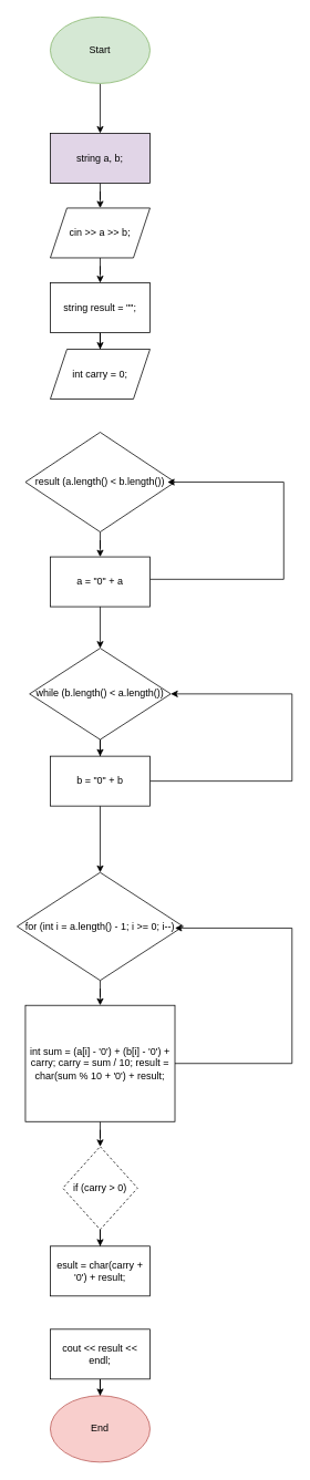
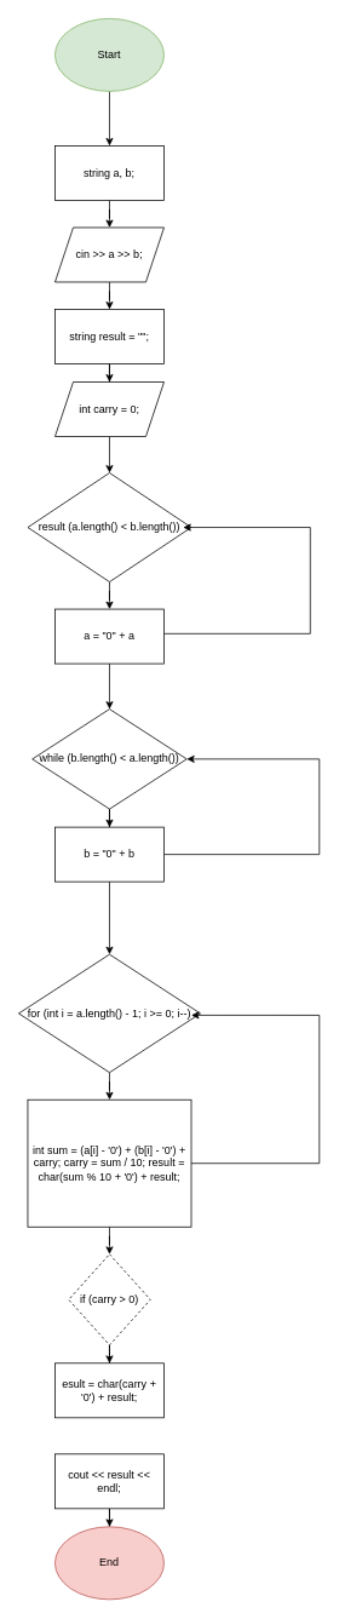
  <mxCell id="0" />
  <mxCell id="1" parent="0" />
  <mxCell id="2" style="edgeStyle=orthogonalEdgeStyle;rounded=0;orthogonalLoop=1;jettySize=auto;html=1;" edge="1" parent="1" source="3" target="5"><mxGeometry relative="1" as="geometry"><mxPoint x="120" y="190" as="targetPoint" /></mxGeometry></mxCell>
  <mxCell id="3" value="Start" style="ellipse;whiteSpace=wrap;html=1;fillColor=#d5e8d4;strokeColor=#82b366;" vertex="1" parent="1"><mxGeometry x="60" y="20" width="120" height="80" as="geometry" /></mxCell>
  <mxCell id="4" style="edgeStyle=orthogonalEdgeStyle;rounded=0;orthogonalLoop=1;jettySize=auto;html=1;" edge="1" parent="1" source="5" target="7"><mxGeometry relative="1" as="geometry"><mxPoint x="120" y="260" as="targetPoint" /></mxGeometry></mxCell>
- <mxCell id="5" value="string a, b;" style="rounded=0;whiteSpace=wrap;html=1;fillColor=#e1d5e7;" vertex="1" parent="1"><mxGeometry x="60" y="160" width="120" height="60" as="geometry" /></mxCell>
+ <mxCell id="5" value="string a, b;" style="rounded=0;whiteSpace=wrap;html=1;" vertex="1" parent="1"><mxGeometry x="60" y="160" width="120" height="60" as="geometry" /></mxCell>
  <mxCell id="6" style="edgeStyle=orthogonalEdgeStyle;rounded=0;orthogonalLoop=1;jettySize=auto;html=1;" edge="1" parent="1" source="7" target="9"><mxGeometry relative="1" as="geometry"><mxPoint x="120" y="360" as="targetPoint" /></mxGeometry></mxCell>
  <mxCell id="7" value="cin &gt;&gt; a &gt;&gt; b;" style="shape=parallelogram;perimeter=parallelogramPerimeter;whiteSpace=wrap;html=1;fixedSize=1;" vertex="1" parent="1"><mxGeometry x="60" y="250" width="120" height="60" as="geometry" /></mxCell>
  <mxCell id="8" style="edgeStyle=orthogonalEdgeStyle;rounded=0;orthogonalLoop=1;jettySize=auto;html=1;" edge="1" parent="1" source="9" target="11"><mxGeometry relative="1" as="geometry"><mxPoint x="120" y="440" as="targetPoint" /></mxGeometry></mxCell>
  <mxCell id="9" value="string result = &quot;&quot;;" style="rounded=0;whiteSpace=wrap;html=1;" vertex="1" parent="1"><mxGeometry x="60" y="340" width="120" height="60" as="geometry" /></mxCell>
+ <mxCell id="10" style="edgeStyle=orthogonalEdgeStyle;rounded=0;orthogonalLoop=1;jettySize=auto;html=1;" edge="1" parent="1" source="11" target="13"><mxGeometry relative="1" as="geometry"><mxPoint x="120" y="540" as="targetPoint" /></mxGeometry></mxCell>
  <mxCell id="11" value="int carry = 0;" style="shape=parallelogram;perimeter=parallelogramPerimeter;whiteSpace=wrap;html=1;fixedSize=1;" vertex="1" parent="1"><mxGeometry x="60" y="420" width="120" height="60" as="geometry" /></mxCell>
  <mxCell id="12" style="edgeStyle=orthogonalEdgeStyle;rounded=0;orthogonalLoop=1;jettySize=auto;html=1;" edge="1" parent="1" source="13" target="16"><mxGeometry relative="1" as="geometry"><mxPoint x="120" y="700" as="targetPoint" /></mxGeometry></mxCell>
  <mxCell id="13" value="result (a.length() &lt; b.length())" style="rhombus;whiteSpace=wrap;html=1;" vertex="1" parent="1"><mxGeometry x="30" y="520" width="180" height="120" as="geometry" /></mxCell>
  <mxCell id="14" style="edgeStyle=orthogonalEdgeStyle;rounded=0;orthogonalLoop=1;jettySize=auto;html=1;entryX=0.95;entryY=0.525;entryDx=0;entryDy=0;entryPerimeter=0;" edge="1" parent="1"><mxGeometry relative="1" as="geometry"><mxPoint x="201" y="580" as="targetPoint" /><mxPoint x="180" y="697" as="sourcePoint" /><Array as="points"><mxPoint x="341" y="697" /><mxPoint x="341" y="580" /></Array></mxGeometry></mxCell>
  <mxCell id="15" style="edgeStyle=orthogonalEdgeStyle;rounded=0;orthogonalLoop=1;jettySize=auto;html=1;" edge="1" parent="1" source="16" target="18"><mxGeometry relative="1" as="geometry"><mxPoint x="120" y="800" as="targetPoint" /></mxGeometry></mxCell>
  <mxCell id="16" value="a = &quot;0&quot; + a" style="rounded=0;whiteSpace=wrap;html=1;" vertex="1" parent="1"><mxGeometry x="60" y="670" width="120" height="60" as="geometry" /></mxCell>
  <mxCell id="17" style="edgeStyle=orthogonalEdgeStyle;rounded=0;orthogonalLoop=1;jettySize=auto;html=1;" edge="1" parent="1" source="18" target="21"><mxGeometry relative="1" as="geometry"><mxPoint x="120" y="940" as="targetPoint" /></mxGeometry></mxCell>
  <mxCell id="18" value="while (b.length() &lt; a.length())" style="rhombus;whiteSpace=wrap;html=1;" vertex="1" parent="1"><mxGeometry x="35" y="780" width="170" height="110" as="geometry" /></mxCell>
  <mxCell id="19" style="edgeStyle=orthogonalEdgeStyle;rounded=0;orthogonalLoop=1;jettySize=auto;html=1;entryX=1;entryY=0.5;entryDx=0;entryDy=0;" edge="1" parent="1" source="21" target="18"><mxGeometry relative="1" as="geometry"><mxPoint x="350" y="810" as="targetPoint" /><Array as="points"><mxPoint x="351" y="940" /><mxPoint x="351" y="835" /></Array></mxGeometry></mxCell>
  <mxCell id="20" style="edgeStyle=orthogonalEdgeStyle;rounded=0;orthogonalLoop=1;jettySize=auto;html=1;" edge="1" parent="1" source="21" target="22"><mxGeometry relative="1" as="geometry"><mxPoint x="120" y="1020" as="targetPoint" /></mxGeometry></mxCell>
  <mxCell id="21" value="b = &quot;0&quot; + b" style="rounded=0;whiteSpace=wrap;html=1;" vertex="1" parent="1"><mxGeometry x="60" y="910" width="120" height="60" as="geometry" /></mxCell>
  <mxCell id="22" value="for (int i = a.length() - 1; i &gt;= 0; i--)" style="rhombus;whiteSpace=wrap;html=1;" vertex="1" parent="1"><mxGeometry x="20" y="1050" width="200" height="130" as="geometry" /></mxCell>
  <mxCell id="23" style="edgeStyle=orthogonalEdgeStyle;rounded=0;orthogonalLoop=1;jettySize=auto;html=1;entryX=0.95;entryY=0.515;entryDx=0;entryDy=0;entryPerimeter=0;" edge="1" parent="1" source="25" target="22"><mxGeometry relative="1" as="geometry"><mxPoint x="350" y="1110" as="targetPoint" /><Array as="points"><mxPoint x="351" y="1280" /><mxPoint x="351" y="1117" /></Array></mxGeometry></mxCell>
  <mxCell id="24" style="edgeStyle=orthogonalEdgeStyle;rounded=0;orthogonalLoop=1;jettySize=auto;html=1;" edge="1" parent="1" source="25" target="28"><mxGeometry relative="1" as="geometry"><mxPoint x="120" y="1410" as="targetPoint" /></mxGeometry></mxCell>
  <mxCell id="25" value="int sum = (a[i] - '0') + (b[i] - '0') + carry; carry = sum / 10; result = char(sum % 10 + '0') + result;" style="rounded=0;whiteSpace=wrap;html=1;" vertex="1" parent="1"><mxGeometry x="30" y="1210" width="180" height="140" as="geometry" /></mxCell>
  <mxCell id="26" style="edgeStyle=orthogonalEdgeStyle;rounded=0;orthogonalLoop=1;jettySize=auto;html=1;entryX=0.5;entryY=0;entryDx=0;entryDy=0;" edge="1" parent="1" source="22" target="25"><mxGeometry relative="1" as="geometry"><Array as="points" /></mxGeometry></mxCell>
  <mxCell id="27" style="edgeStyle=orthogonalEdgeStyle;rounded=0;orthogonalLoop=1;jettySize=auto;html=1;" edge="1" parent="1" source="28" target="29"><mxGeometry relative="1" as="geometry"><mxPoint x="120" y="1530" as="targetPoint" /></mxGeometry></mxCell>
  <mxCell id="28" value="if (carry &gt; 0)" style="rhombus;whiteSpace=wrap;html=1;dashed=1;" vertex="1" parent="1"><mxGeometry x="75" y="1380" width="90" height="100" as="geometry" /></mxCell>
  <mxCell id="29" value="esult = char(carry + '0') + result;" style="rounded=0;whiteSpace=wrap;html=1;" vertex="1" parent="1"><mxGeometry x="60" y="1500" width="120" height="60" as="geometry" /></mxCell>
  <mxCell id="30" style="edgeStyle=orthogonalEdgeStyle;rounded=0;orthogonalLoop=1;jettySize=auto;html=1;" edge="1" parent="1" source="31" target="32"><mxGeometry relative="1" as="geometry"><mxPoint x="120" y="1720" as="targetPoint" /></mxGeometry></mxCell>
  <mxCell id="31" value="cout &lt;&lt; result &lt;&lt; endl;" style="rounded=0;whiteSpace=wrap;html=1;" vertex="1" parent="1"><mxGeometry x="60" y="1600" width="120" height="60" as="geometry" /></mxCell>
  <mxCell id="32" value="End" style="ellipse;whiteSpace=wrap;html=1;fillColor=#f8cecc;strokeColor=#b85450;" vertex="1" parent="1"><mxGeometry x="60" y="1680" width="120" height="80" as="geometry" /></mxCell>
